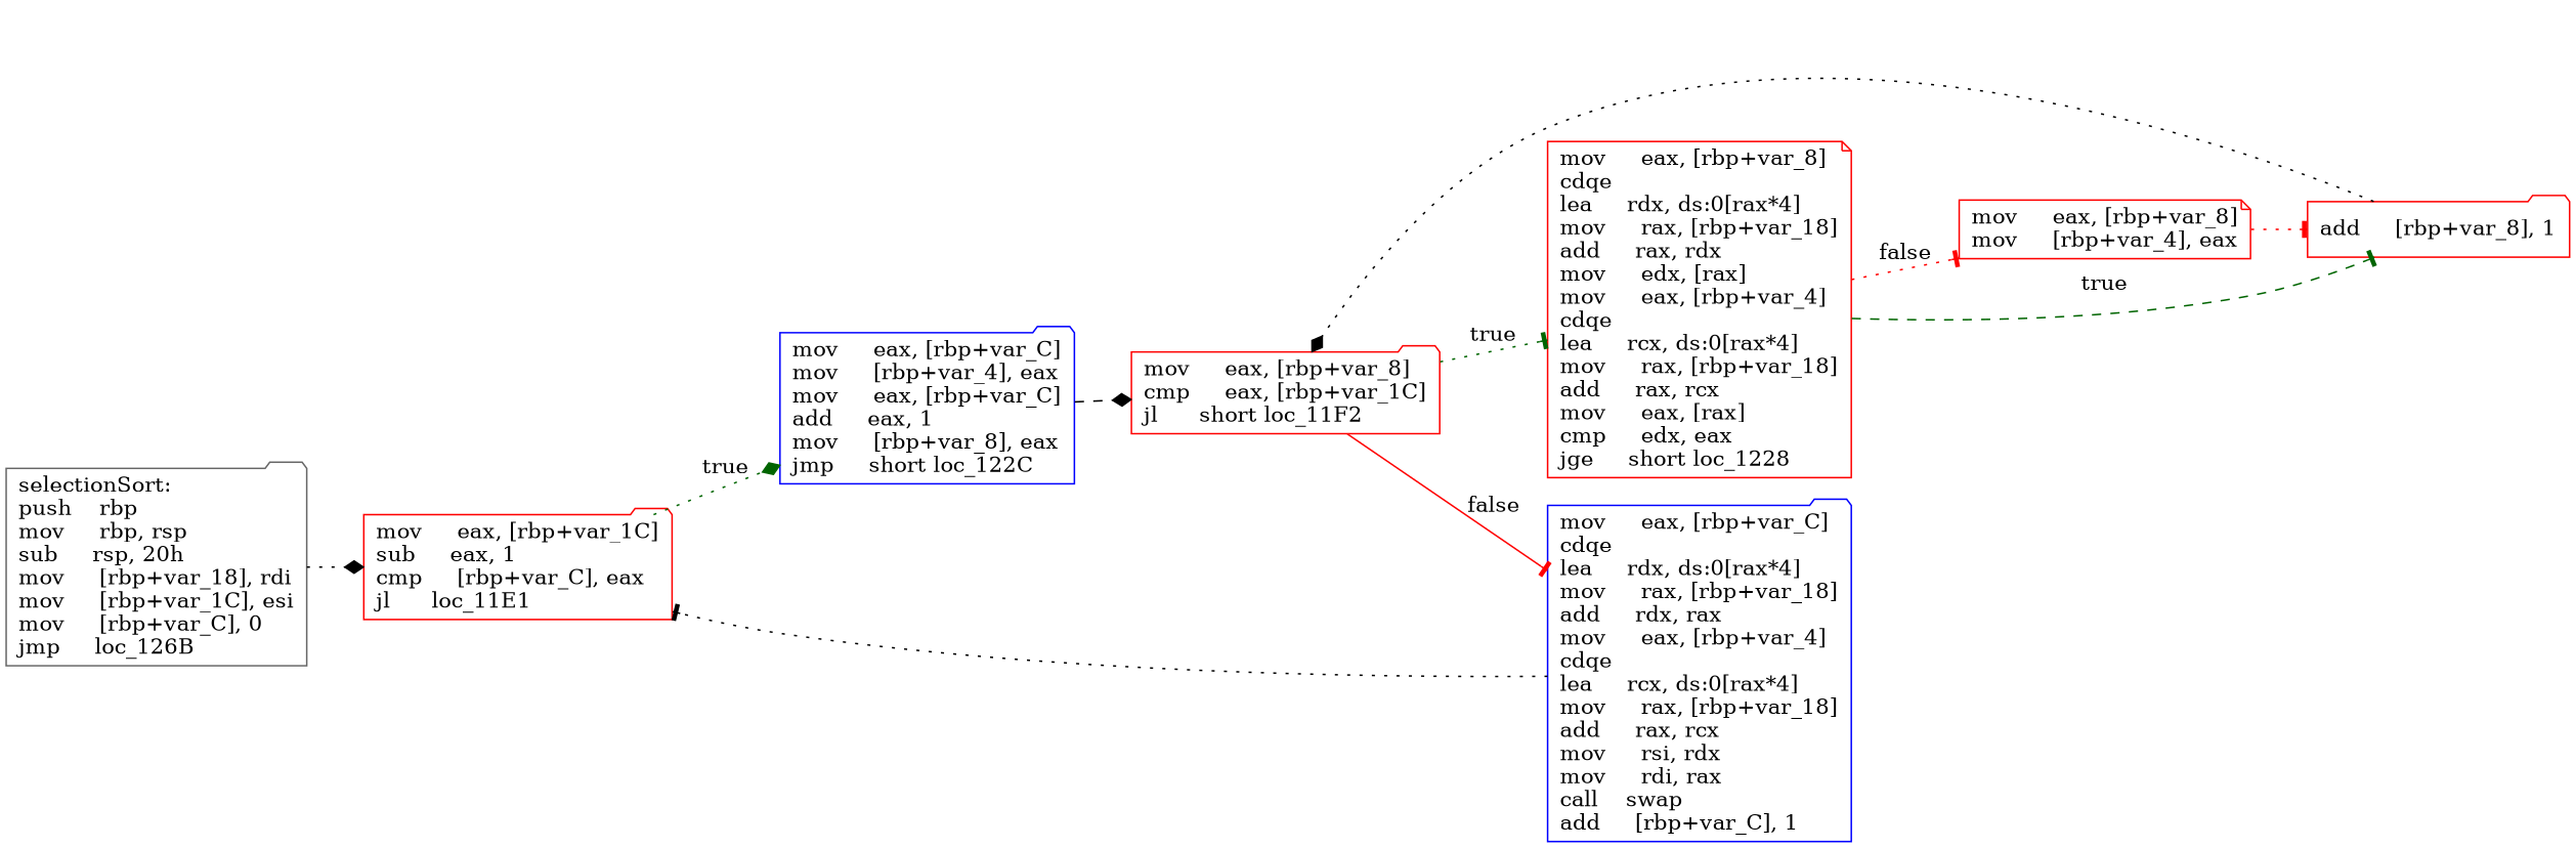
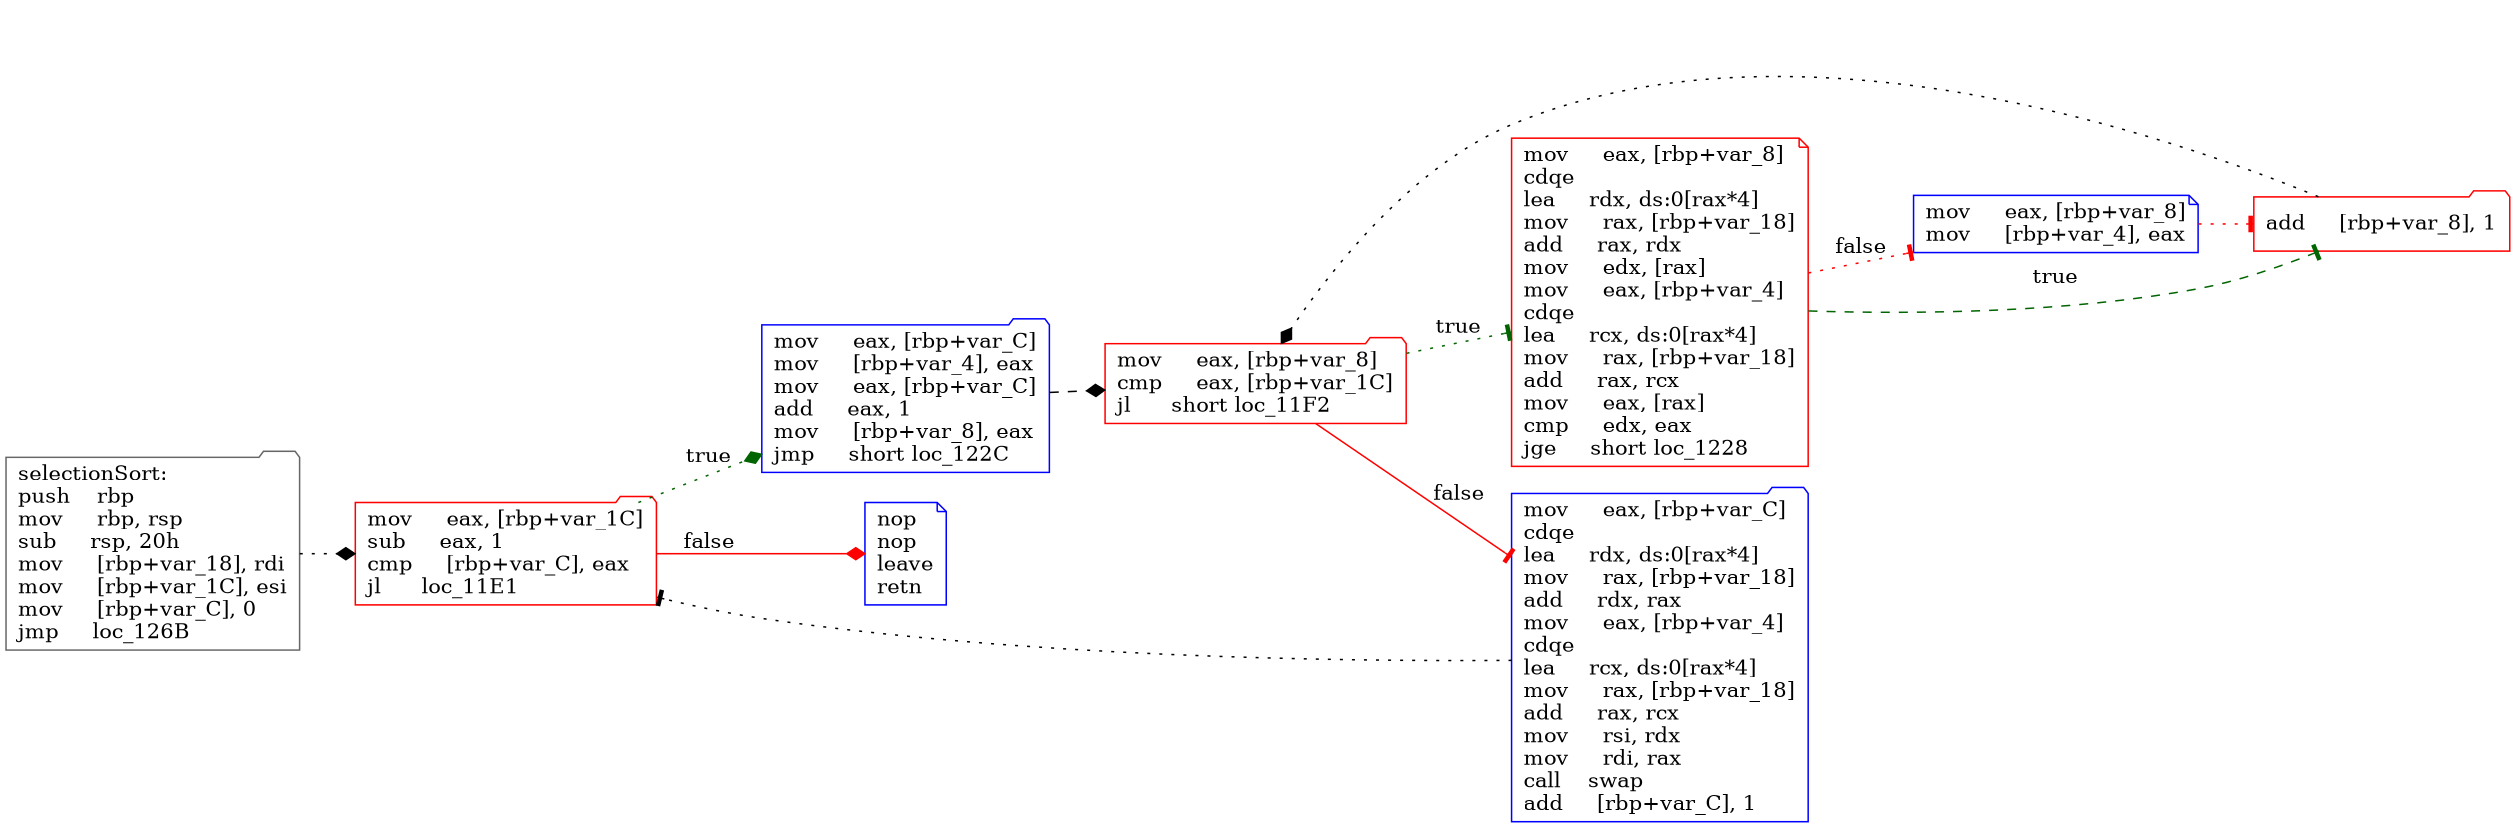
  digraph {
    rankdir=LR
    node [color=red shape=folder]
    edge [arrowhead=tee style=dotted]
    n1 [color=gray40 label="selectionSort:\lpush    rbp\lmov     rbp, rsp\lsub     rsp, 20h\lmov     [rbp+var_18], rdi\lmov     [rbp+var_1C], esi\lmov     [rbp+var_C], 0\ljmp     loc_126B\l"]
    n2 [label="mov     eax, [rbp+var_1C]\lsub     eax, 1\lcmp     [rbp+var_C], eax\ljl      loc_11E1\l"]
    n3 [color=blue label="mov     eax, [rbp+var_C]\lmov     [rbp+var_4], eax\lmov     eax, [rbp+var_C]\ladd     eax, 1\lmov     [rbp+var_8], eax\ljmp     short loc_122C\l"]
+   n4 [color=blue label="nop\lnop\lleave\lretn\l" shape=note]
    n5 [label="mov     eax, [rbp+var_8]\lcmp     eax, [rbp+var_1C]\ljl      short loc_11F2\l"]
    n6 [label="mov     eax, [rbp+var_8]\lcdqe\llea     rdx, ds:0[rax*4]\lmov     rax, [rbp+var_18]\ladd     rax, rdx\lmov     edx, [rax]\lmov     eax, [rbp+var_4]\lcdqe\llea     rcx, ds:0[rax*4]\lmov     rax, [rbp+var_18]\ladd     rax, rcx\lmov     eax, [rax]\lcmp     edx, eax\ljge     short loc_1228\l" shape=note]
    n7 [color=blue label="mov     eax, [rbp+var_C]\lcdqe\llea     rdx, ds:0[rax*4]\lmov     rax, [rbp+var_18]\ladd     rdx, rax\lmov     eax, [rbp+var_4]\lcdqe\llea     rcx, ds:0[rax*4]\lmov     rax, [rbp+var_18]\ladd     rax, rcx\lmov     rsi, rdx\lmov     rdi, rax\lcall    swap\ladd     [rbp+var_C], 1\l"]
-   n8 [label="mov     eax, [rbp+var_8]\lmov     [rbp+var_4], eax\l" shape=note]
+   n8 [color=blue label="mov     eax, [rbp+var_8]\lmov     [rbp+var_4], eax\l" shape=note]
    n9 [label="add     [rbp+var_8], 1\l"]
    n1 -> n2 [arrowhead=diamond]
    n2 -> n3 [arrowhead=diamond color=darkgreen label=true]
+   n2 -> n4 [arrowhead=diamond color=red label=false style=solid]
    n3 -> n5 [arrowhead=diamond style=dashed]
    n5 -> n6 [color=darkgreen label=true]
    n5 -> n7 [color=red label=false style=solid]
    n6 -> n8 [color=red label=false]
    n6 -> n9 [color=darkgreen label=true style=dashed]
    n7 -> n2
    n8 -> n9 [color=red]
    n9 -> n5 [arrowhead=diamond]
  }
